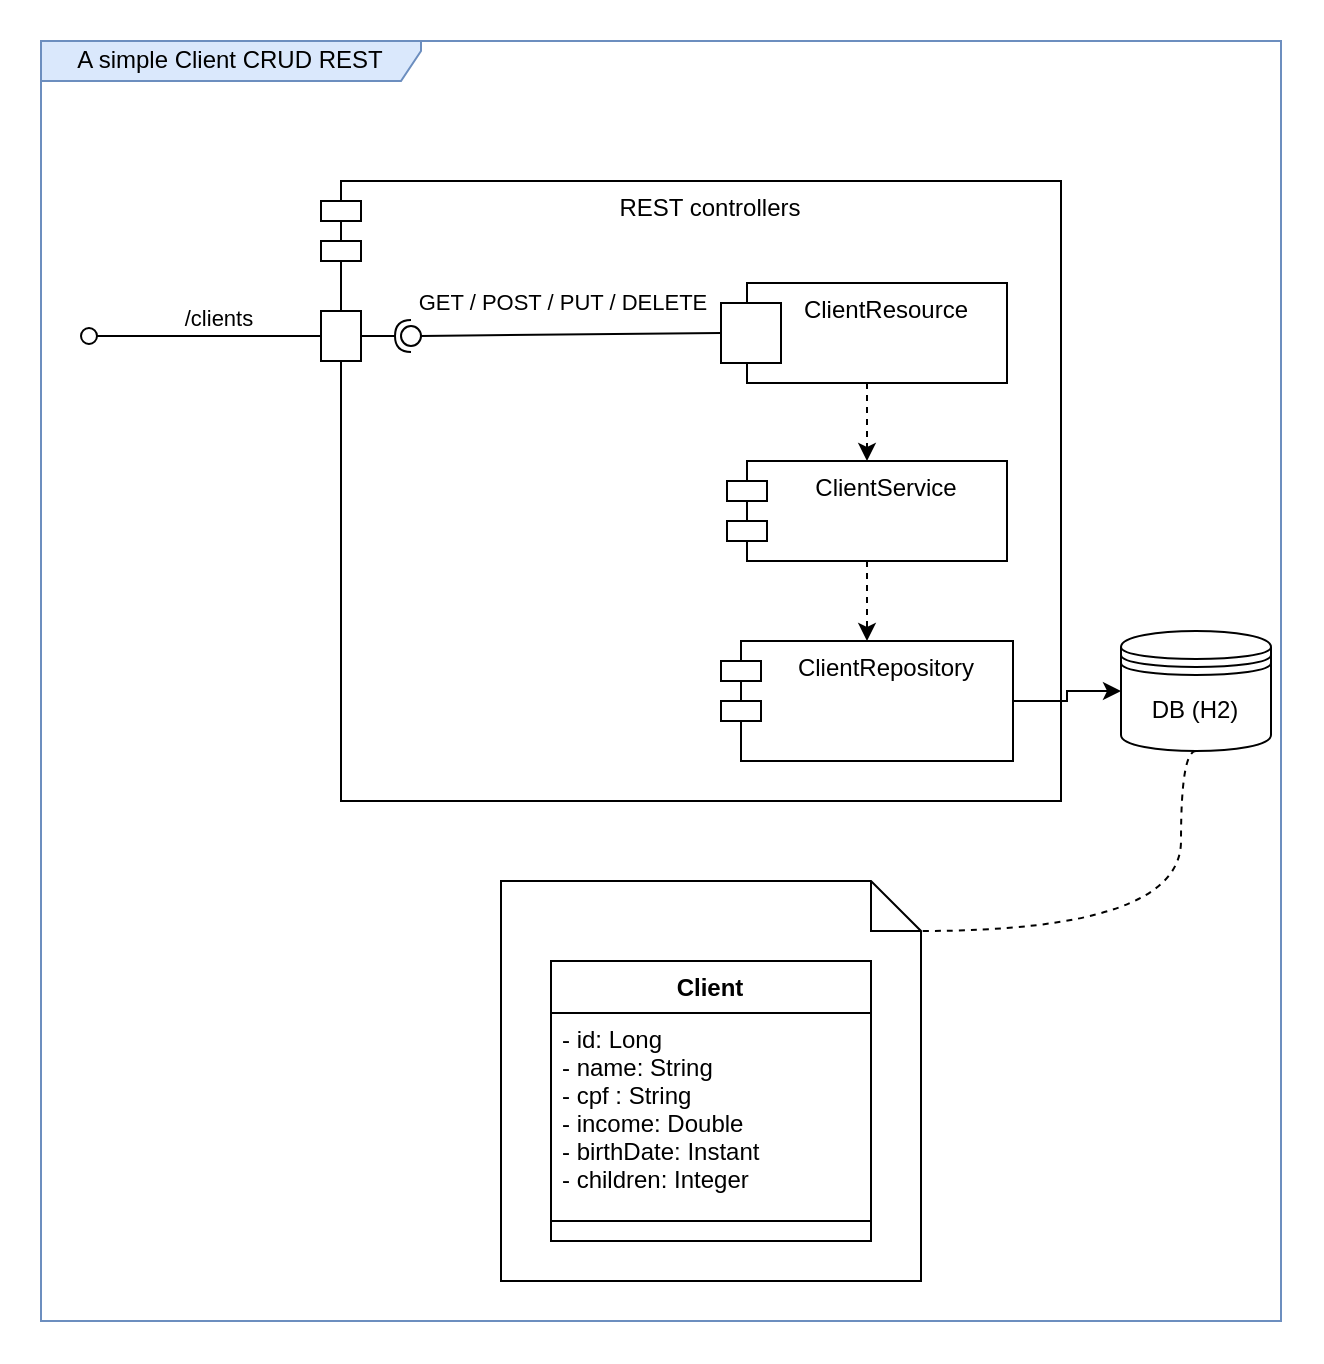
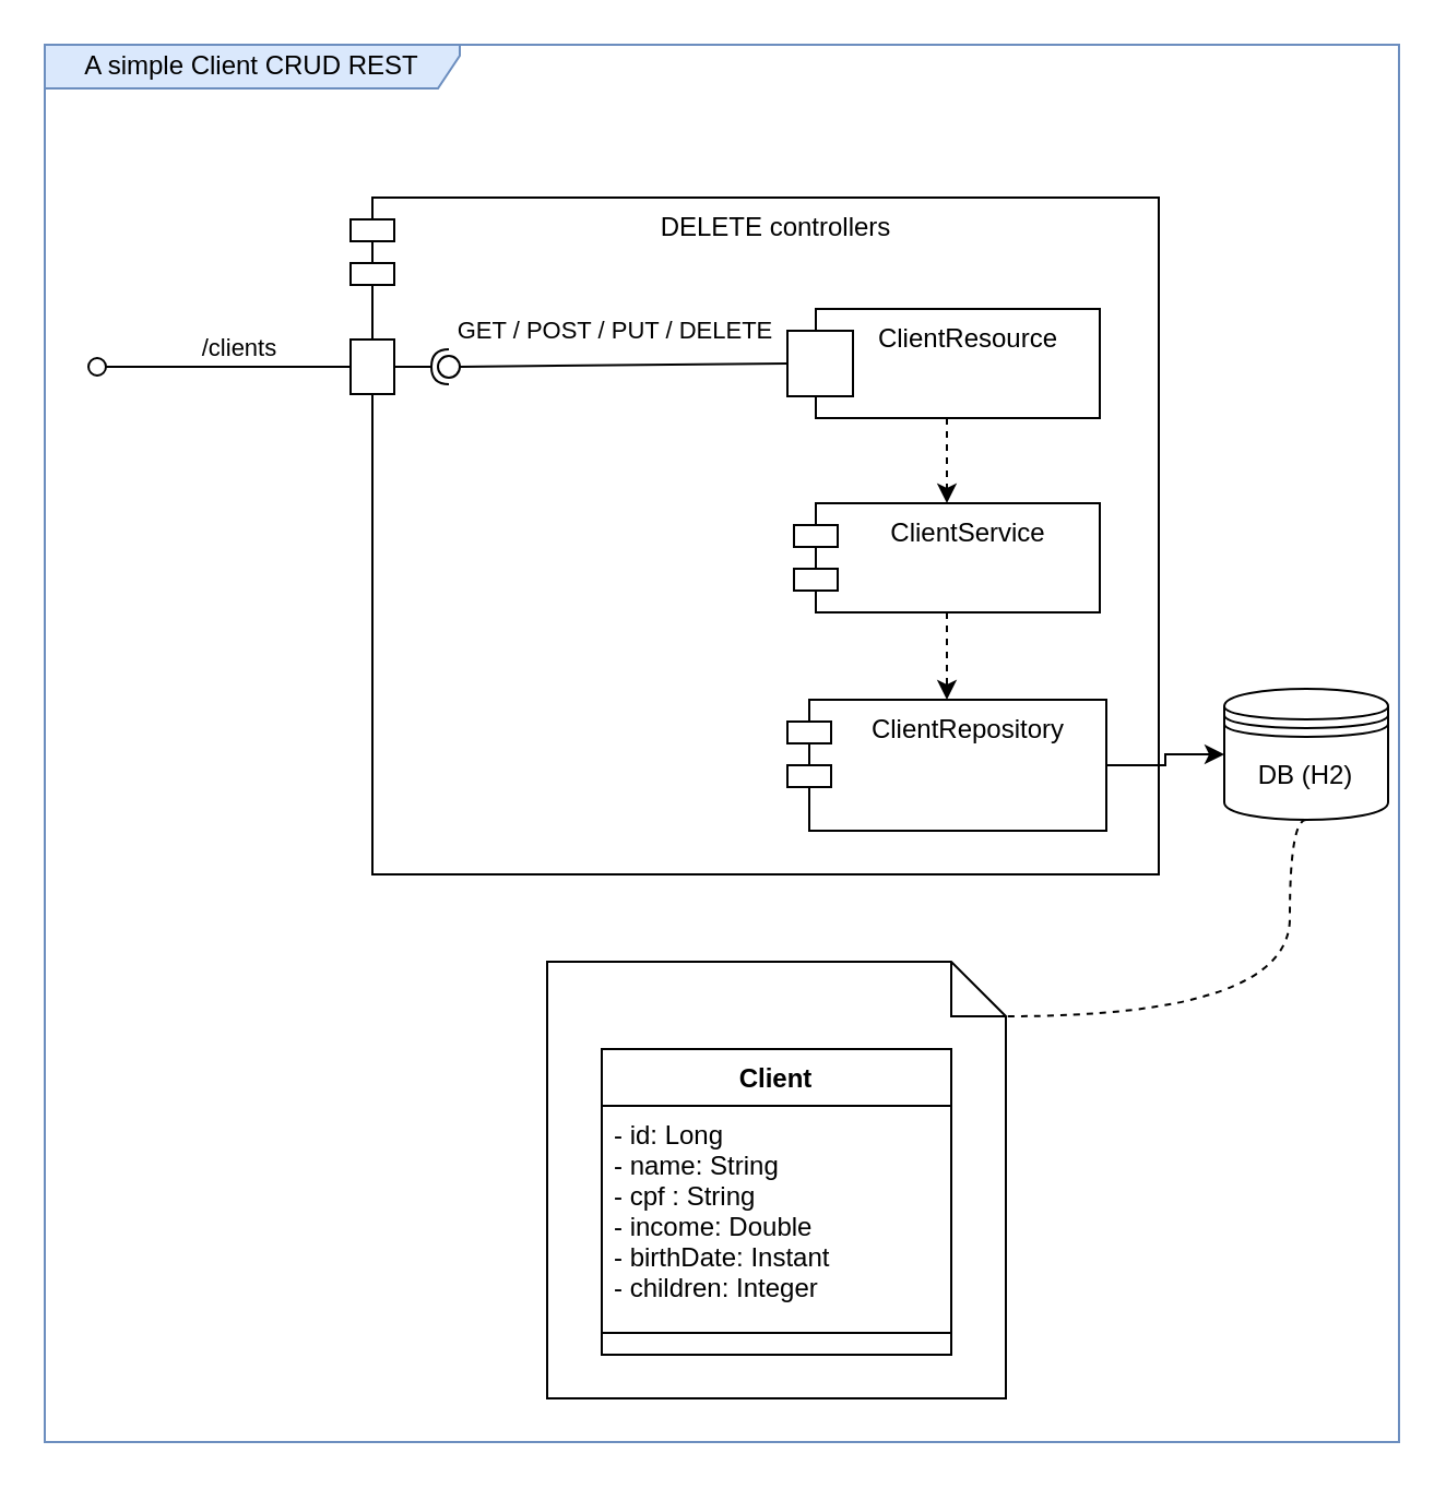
  <mxCell id="0" />
  <mxCell id="1" parent="0" />
  <mxCell id="2" value="&lt;div&gt;&lt;span&gt;A simple Client CRUD REST&lt;/span&gt;&lt;br&gt;&lt;/div&gt;" style="shape=umlFrame;whiteSpace=wrap;html=1;width=190;height=20;fillColor=#dae8fc;strokeColor=#6c8ebf;" vertex="1" parent="1"><mxGeometry x="20" y="20" width="620" height="640" as="geometry" /></mxCell>
  <mxCell id="3" value="" style="shape=note2;boundedLbl=1;whiteSpace=wrap;html=1;size=25;verticalAlign=top;align=center;" vertex="1" parent="1"><mxGeometry x="250" y="440" width="210" height="200" as="geometry" /></mxCell>
- <mxCell id="4" value="REST controllers" style="shape=module;align=left;spacingLeft=20;align=center;verticalAlign=top;" vertex="1" parent="1"><mxGeometry x="160" y="90" width="370" height="310" as="geometry" /></mxCell>
+ <mxCell id="4" value="DELETE controllers" style="shape=module;align=left;spacingLeft=20;align=center;verticalAlign=top;" vertex="1" parent="1"><mxGeometry x="160" y="90" width="370" height="310" as="geometry" /></mxCell>
  <mxCell id="5" value="Client" style="swimlane;fontStyle=1;align=center;verticalAlign=top;childLayout=stackLayout;horizontal=1;startSize=26;horizontalStack=0;resizeParent=1;resizeParentMax=0;resizeLast=0;collapsible=1;marginBottom=0;" vertex="1" parent="1"><mxGeometry x="275" y="480" width="160" height="140" as="geometry" /></mxCell>
  <mxCell id="6" value="- id: Long&#10;- name: String&#10;- cpf : String&#10;- income: Double&#10;- birthDate: Instant&#10;- children: Integer" style="text;strokeColor=none;fillColor=none;align=left;verticalAlign=top;spacingLeft=4;spacingRight=4;overflow=hidden;rotatable=0;points=[[0,0.5],[1,0.5]];portConstraint=eastwest;" vertex="1" parent="5"><mxGeometry y="26" width="160" height="94" as="geometry" /></mxCell>
  <mxCell id="7" value="" style="line;strokeWidth=1;fillColor=none;align=left;verticalAlign=middle;spacingTop=-1;spacingLeft=3;spacingRight=3;rotatable=0;labelPosition=right;points=[];portConstraint=eastwest;" vertex="1" parent="5"><mxGeometry y="120" width="160" height="20" as="geometry" /></mxCell>
  <mxCell id="8" value="" style="html=1;rounded=0;" vertex="1" parent="1"><mxGeometry x="160" y="155" width="20" height="25" as="geometry" /></mxCell>
  <mxCell id="9" value="" style="endArrow=none;html=1;rounded=0;align=center;verticalAlign=top;endFill=0;labelBackgroundColor=none;endSize=2;" edge="1" source="8" target="11" parent="1"><mxGeometry relative="1" as="geometry" /></mxCell>
  <mxCell id="10" value="/clients" style="edgeLabel;html=1;align=center;verticalAlign=middle;resizable=0;points=[];" vertex="1" connectable="0" parent="9"><mxGeometry x="0.399" y="-2" relative="1" as="geometry"><mxPoint x="26" y="-7" as="offset" /></mxGeometry></mxCell>
  <mxCell id="11" value="" style="ellipse;html=1;fontSize=11;align=center;fillColor=none;points=[];aspect=fixed;resizable=0;verticalAlign=bottom;labelPosition=center;verticalLabelPosition=top;flipH=1;" vertex="1" parent="1"><mxGeometry x="40" y="163.5" width="8" height="8" as="geometry" /></mxCell>
  <mxCell id="12" style="edgeStyle=orthogonalEdgeStyle;orthogonalLoop=1;jettySize=auto;html=1;exitX=0.5;exitY=1;exitDx=0;exitDy=0;entryX=0;entryY=0;entryDx=210;entryDy=25;entryPerimeter=0;dashed=1;endArrow=none;endFill=0;curved=1;" edge="1" parent="1" source="13" target="3"><mxGeometry relative="1" as="geometry"><Array as="points"><mxPoint x="590" y="465" /></Array></mxGeometry></mxCell>
  <mxCell id="13" value="DB (H2)" style="shape=datastore;whiteSpace=wrap;html=1;" vertex="1" parent="1"><mxGeometry x="560" y="315" width="75" height="60" as="geometry" /></mxCell>
  <mxCell id="14" style="edgeStyle=orthogonalEdgeStyle;rounded=0;orthogonalLoop=1;jettySize=auto;html=1;" edge="1" parent="1" source="15" target="13"><mxGeometry relative="1" as="geometry" /></mxCell>
  <mxCell id="15" value="ClientRepository" style="shape=module;align=left;spacingLeft=20;align=center;verticalAlign=top;" vertex="1" parent="1"><mxGeometry x="360" y="320" width="146" height="60" as="geometry" /></mxCell>
  <mxCell id="16" style="edgeStyle=orthogonalEdgeStyle;rounded=0;orthogonalLoop=1;jettySize=auto;html=1;exitX=0.5;exitY=1;exitDx=0;exitDy=0;entryX=0.5;entryY=0;entryDx=0;entryDy=0;dashed=1;" edge="1" parent="1" source="17" target="19"><mxGeometry relative="1" as="geometry" /></mxCell>
  <mxCell id="17" value="ClientResource" style="shape=module;align=left;spacingLeft=20;align=center;verticalAlign=top;" vertex="1" parent="1"><mxGeometry x="363" y="141" width="140" height="50" as="geometry" /></mxCell>
  <mxCell id="18" style="edgeStyle=orthogonalEdgeStyle;rounded=0;orthogonalLoop=1;jettySize=auto;html=1;entryX=0.5;entryY=0;entryDx=0;entryDy=0;dashed=1;" edge="1" parent="1" source="19" target="15"><mxGeometry relative="1" as="geometry"><mxPoint x="370" y="345" as="targetPoint" /></mxGeometry></mxCell>
  <mxCell id="19" value="ClientService" style="shape=module;align=left;spacingLeft=20;align=center;verticalAlign=top;" vertex="1" parent="1"><mxGeometry x="363" y="230" width="140" height="50" as="geometry" /></mxCell>
  <mxCell id="20" value="" style="html=1;rounded=0;" vertex="1" parent="1"><mxGeometry x="360" y="151" width="30" height="30" as="geometry" /></mxCell>
  <mxCell id="21" value="" style="rounded=0;orthogonalLoop=1;jettySize=auto;html=1;endArrow=none;endFill=0;exitX=0;exitY=0.5;exitDx=0;exitDy=0;" edge="1" target="24" parent="1" source="20"><mxGeometry relative="1" as="geometry"><mxPoint x="310.001" y="165.088" as="sourcePoint" /></mxGeometry></mxCell>
  <mxCell id="22" value="GET / POST / PUT / DELETE" style="edgeLabel;html=1;align=center;verticalAlign=middle;resizable=0;points=[];" vertex="1" connectable="0" parent="21"><mxGeometry x="0.362" y="1" relative="1" as="geometry"><mxPoint x="22" y="-17" as="offset" /></mxGeometry></mxCell>
  <mxCell id="23" value="" style="rounded=0;orthogonalLoop=1;jettySize=auto;html=1;endArrow=halfCircle;endFill=0;entryX=0.5;entryY=0.5;entryDx=0;entryDy=0;endSize=6;strokeWidth=1;exitX=1;exitY=0.5;exitDx=0;exitDy=0;" edge="1" target="24" parent="1" source="8"><mxGeometry relative="1" as="geometry"><mxPoint x="240" y="215" as="sourcePoint" /></mxGeometry></mxCell>
  <mxCell id="24" value="" style="ellipse;whiteSpace=wrap;html=1;fontFamily=Helvetica;fontSize=12;fontColor=#000000;align=center;strokeColor=#000000;fillColor=#ffffff;points=[];aspect=fixed;resizable=0;" vertex="1" parent="1"><mxGeometry x="200" y="162.5" width="10" height="10" as="geometry" /></mxCell>
